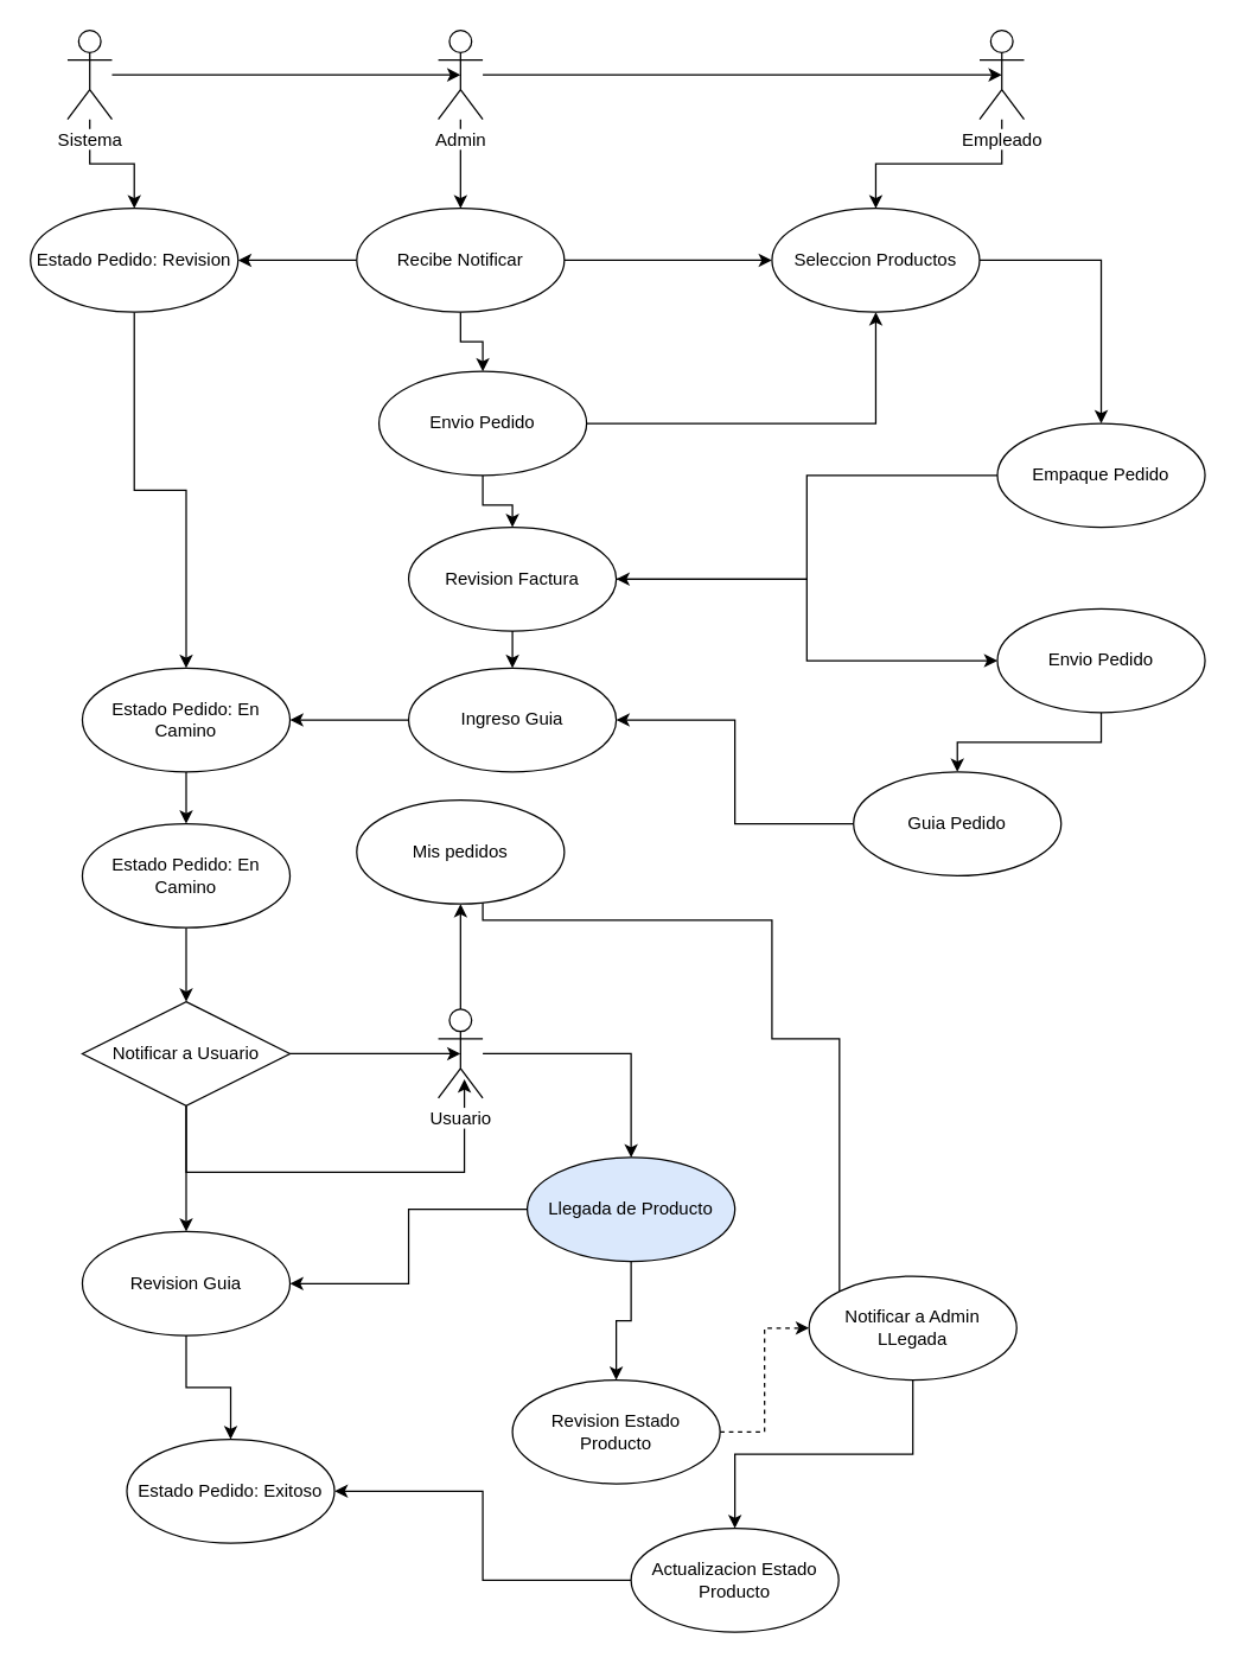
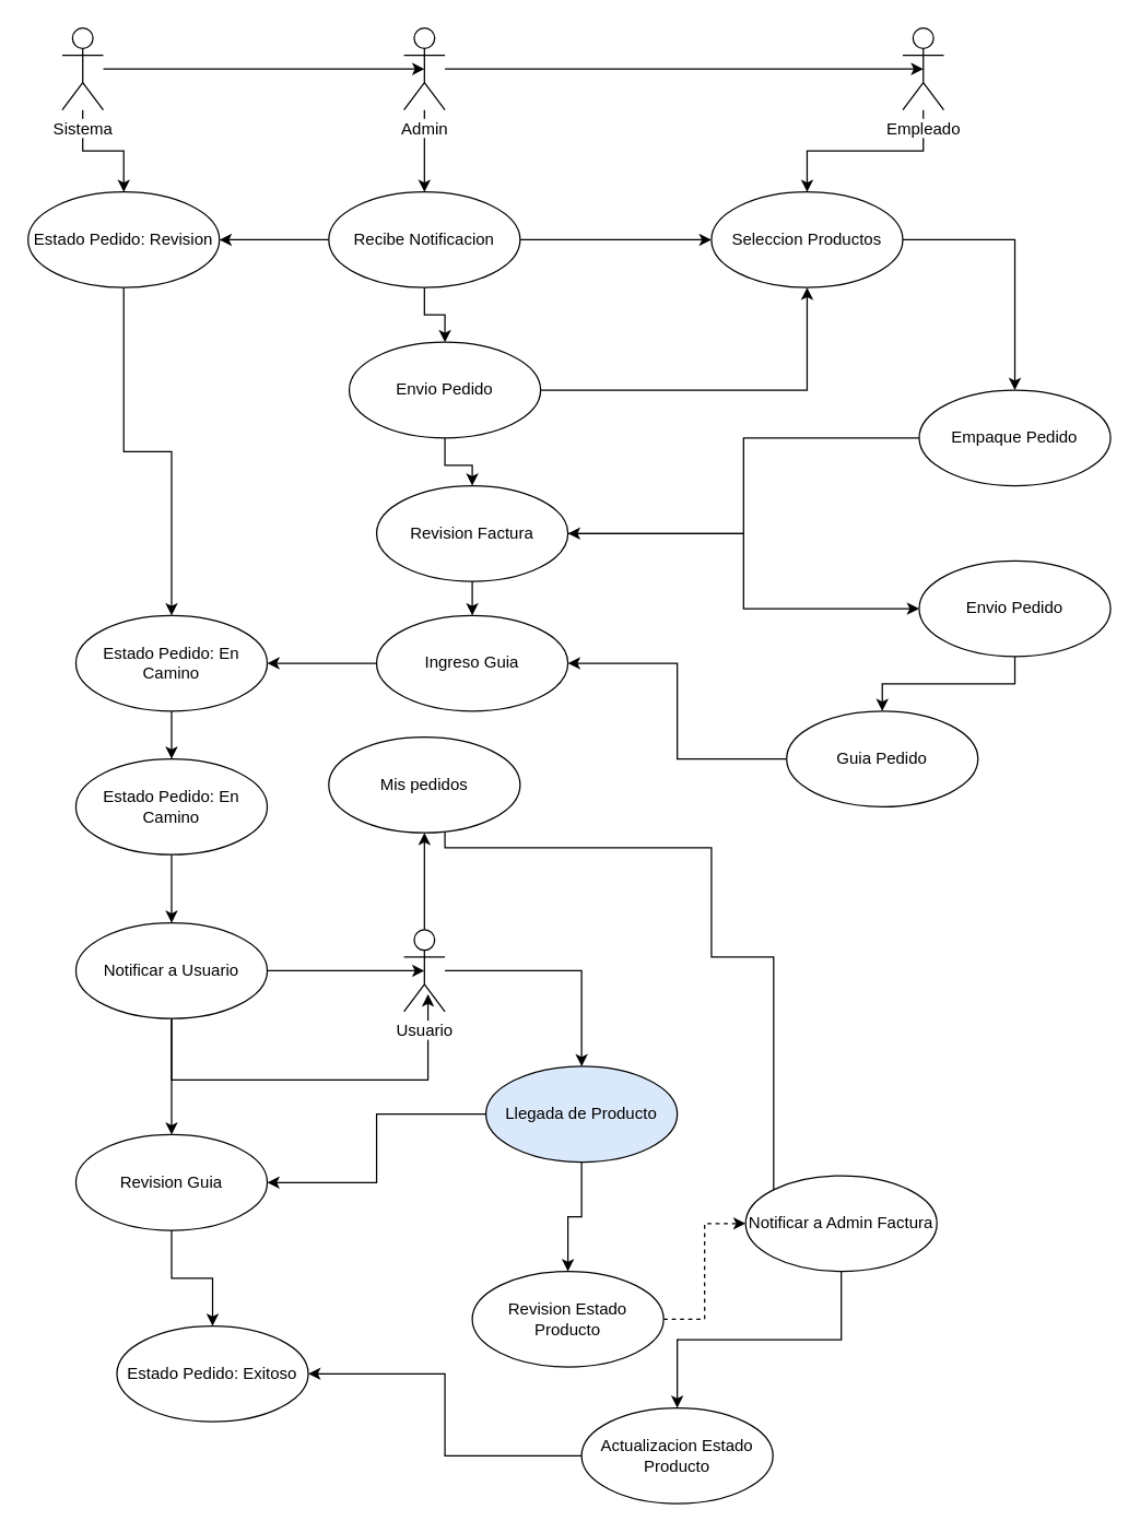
  <mxCell id="0" />
  <mxCell id="1" parent="0" />
  <mxCell id="2" value="" style="edgeStyle=orthogonalEdgeStyle;rounded=0;orthogonalLoop=1;jettySize=auto;html=1;entryX=0.5;entryY=0.5;entryDx=0;entryDy=0;entryPerimeter=0;" parent="1" source="4" target="7" edge="1"><mxGeometry relative="1" as="geometry"><mxPoint x="425" y="50" as="targetPoint" /></mxGeometry></mxCell>
  <mxCell id="3" value="" style="edgeStyle=orthogonalEdgeStyle;rounded=0;orthogonalLoop=1;jettySize=auto;html=1;" parent="1" source="4" target="13" edge="1"><mxGeometry relative="1" as="geometry" /></mxCell>
  <mxCell id="4" value="Sistema" style="shape=umlActor;verticalLabelPosition=bottom;labelBackgroundColor=#ffffff;verticalAlign=top;html=1;outlineConnect=0;" parent="1" vertex="1"><mxGeometry x="45" y="20" width="30" height="60" as="geometry" /></mxCell>
  <mxCell id="5" value="" style="edgeStyle=orthogonalEdgeStyle;rounded=0;orthogonalLoop=1;jettySize=auto;html=1;" parent="1" source="7" target="11" edge="1"><mxGeometry relative="1" as="geometry" /></mxCell>
  <mxCell id="6" value="" style="edgeStyle=orthogonalEdgeStyle;rounded=0;orthogonalLoop=1;jettySize=auto;html=1;entryX=0.5;entryY=0.5;entryDx=0;entryDy=0;entryPerimeter=0;" parent="1" source="7" target="40" edge="1"><mxGeometry relative="1" as="geometry"><mxPoint x="405" y="50" as="targetPoint" /></mxGeometry></mxCell>
  <mxCell id="7" value="Admin" style="shape=umlActor;verticalLabelPosition=bottom;labelBackgroundColor=#ffffff;verticalAlign=top;html=1;outlineConnect=0;" parent="1" vertex="1"><mxGeometry x="295" y="20" width="30" height="60" as="geometry" /></mxCell>
  <mxCell id="8" value="" style="edgeStyle=orthogonalEdgeStyle;rounded=0;orthogonalLoop=1;jettySize=auto;html=1;" parent="1" source="11" target="18" edge="1"><mxGeometry relative="1" as="geometry" /></mxCell>
  <mxCell id="9" value="" style="edgeStyle=orthogonalEdgeStyle;rounded=0;orthogonalLoop=1;jettySize=auto;html=1;" parent="1" source="11" target="16" edge="1"><mxGeometry relative="1" as="geometry" /></mxCell>
  <mxCell id="10" value="" style="edgeStyle=orthogonalEdgeStyle;rounded=0;orthogonalLoop=1;jettySize=auto;html=1;" parent="1" source="11" target="13" edge="1"><mxGeometry relative="1" as="geometry" /></mxCell>
- <mxCell id="11" value="Recibe Notificar" style="ellipse;whiteSpace=wrap;html=1;" parent="1" vertex="1"><mxGeometry x="240" y="140" width="140" height="70" as="geometry" /></mxCell>
+ <mxCell id="11" value="Recibe Notificacion" style="ellipse;whiteSpace=wrap;html=1;" parent="1" vertex="1"><mxGeometry x="240" y="140" width="140" height="70" as="geometry" /></mxCell>
  <mxCell id="12" value="" style="edgeStyle=orthogonalEdgeStyle;rounded=0;orthogonalLoop=1;jettySize=auto;html=1;" parent="1" source="13" target="32" edge="1"><mxGeometry relative="1" as="geometry"><mxPoint x="90" y="290" as="targetPoint" /></mxGeometry></mxCell>
  <mxCell id="13" value="Estado Pedido: Revision" style="ellipse;whiteSpace=wrap;html=1;" parent="1" vertex="1"><mxGeometry x="20" y="140" width="140" height="70" as="geometry" /></mxCell>
  <mxCell id="14" value="" style="edgeStyle=orthogonalEdgeStyle;rounded=0;orthogonalLoop=1;jettySize=auto;html=1;" parent="1" source="16" target="18" edge="1"><mxGeometry relative="1" as="geometry"><mxPoint x="475" y="285" as="targetPoint" /></mxGeometry></mxCell>
  <mxCell id="15" value="" style="edgeStyle=orthogonalEdgeStyle;rounded=0;orthogonalLoop=1;jettySize=auto;html=1;" parent="1" source="16" target="23" edge="1"><mxGeometry relative="1" as="geometry" /></mxCell>
  <mxCell id="16" value="Envio Pedido" style="ellipse;whiteSpace=wrap;html=1;" parent="1" vertex="1"><mxGeometry x="255" y="250" width="140" height="70" as="geometry" /></mxCell>
  <mxCell id="17" value="" style="edgeStyle=orthogonalEdgeStyle;rounded=0;orthogonalLoop=1;jettySize=auto;html=1;" parent="1" source="18" target="20" edge="1"><mxGeometry relative="1" as="geometry" /></mxCell>
  <mxCell id="18" value="Seleccion Productos" style="ellipse;whiteSpace=wrap;html=1;" parent="1" vertex="1"><mxGeometry x="520" y="140" width="140" height="70" as="geometry" /></mxCell>
  <mxCell id="19" value="" style="edgeStyle=orthogonalEdgeStyle;rounded=0;orthogonalLoop=1;jettySize=auto;html=1;" parent="1" source="20" target="23" edge="1"><mxGeometry relative="1" as="geometry" /></mxCell>
  <mxCell id="20" value="Empaque Pedido" style="ellipse;whiteSpace=wrap;html=1;" parent="1" vertex="1"><mxGeometry x="672" y="285" width="140" height="70" as="geometry" /></mxCell>
  <mxCell id="21" value="" style="edgeStyle=orthogonalEdgeStyle;rounded=0;orthogonalLoop=1;jettySize=auto;html=1;" parent="1" source="23" target="25" edge="1"><mxGeometry relative="1" as="geometry" /></mxCell>
  <mxCell id="22" value="" style="edgeStyle=orthogonalEdgeStyle;rounded=0;orthogonalLoop=1;jettySize=auto;html=1;" parent="1" source="23" target="30" edge="1"><mxGeometry relative="1" as="geometry" /></mxCell>
  <mxCell id="23" value="Revision Factura" style="ellipse;whiteSpace=wrap;html=1;" parent="1" vertex="1"><mxGeometry x="275" y="355" width="140" height="70" as="geometry" /></mxCell>
  <mxCell id="24" value="" style="edgeStyle=orthogonalEdgeStyle;rounded=0;orthogonalLoop=1;jettySize=auto;html=1;" parent="1" source="25" target="27" edge="1"><mxGeometry relative="1" as="geometry" /></mxCell>
  <mxCell id="25" value="Envio Pedido" style="ellipse;whiteSpace=wrap;html=1;" parent="1" vertex="1"><mxGeometry x="672" y="410" width="140" height="70" as="geometry" /></mxCell>
  <mxCell id="26" value="" style="edgeStyle=orthogonalEdgeStyle;rounded=0;orthogonalLoop=1;jettySize=auto;html=1;" parent="1" source="27" target="30" edge="1"><mxGeometry relative="1" as="geometry" /></mxCell>
  <mxCell id="27" value="Guia Pedido" style="ellipse;whiteSpace=wrap;html=1;" parent="1" vertex="1"><mxGeometry x="575" y="520" width="140" height="70" as="geometry" /></mxCell>
  <mxCell id="28" value="" style="edgeStyle=orthogonalEdgeStyle;rounded=0;orthogonalLoop=1;jettySize=auto;html=1;" parent="1" source="30" target="32" edge="1"><mxGeometry relative="1" as="geometry" /></mxCell>
  <mxCell id="29" value="" style="edgeStyle=orthogonalEdgeStyle;rounded=0;orthogonalLoop=1;jettySize=auto;html=1;entryX=0;entryY=1;entryDx=0;entryDy=0;" parent="1" source="56" target="50" edge="1"><mxGeometry relative="1" as="geometry"><mxPoint x="345" y="620" as="targetPoint" /><Array as="points"><mxPoint x="325" y="620" /><mxPoint x="520" y="620" /><mxPoint x="520" y="700" /></Array></mxGeometry></mxCell>
  <mxCell id="30" value="Ingreso Guia" style="ellipse;whiteSpace=wrap;html=1;" parent="1" vertex="1"><mxGeometry x="275" y="450" width="140" height="70" as="geometry" /></mxCell>
  <mxCell id="31" value="" style="edgeStyle=orthogonalEdgeStyle;rounded=0;orthogonalLoop=1;jettySize=auto;html=1;" parent="1" source="32" target="34" edge="1"><mxGeometry relative="1" as="geometry" /></mxCell>
  <mxCell id="32" value="Estado Pedido: En Camino" style="ellipse;whiteSpace=wrap;html=1;" parent="1" vertex="1"><mxGeometry x="55" y="450" width="140" height="70" as="geometry" /></mxCell>
  <mxCell id="33" value="" style="edgeStyle=orthogonalEdgeStyle;rounded=0;orthogonalLoop=1;jettySize=auto;html=1;" parent="1" source="34" target="38" edge="1"><mxGeometry relative="1" as="geometry" /></mxCell>
  <mxCell id="34" value="Estado Pedido: En Camino" style="ellipse;whiteSpace=wrap;html=1;" parent="1" vertex="1"><mxGeometry x="55" y="555" width="140" height="70" as="geometry" /></mxCell>
  <mxCell id="35" value="" style="edgeStyle=orthogonalEdgeStyle;rounded=0;orthogonalLoop=1;jettySize=auto;html=1;entryX=0.587;entryY=0.787;entryDx=0;entryDy=0;entryPerimeter=0;" parent="1" source="38" target="43" edge="1"><mxGeometry relative="1" as="geometry"><mxPoint x="175" y="790" as="targetPoint" /><Array as="points"><mxPoint x="125" y="790" /><mxPoint x="313" y="790" /></Array></mxGeometry></mxCell>
  <mxCell id="36" value="" style="edgeStyle=orthogonalEdgeStyle;rounded=0;orthogonalLoop=1;jettySize=auto;html=1;" parent="1" source="38" target="55" edge="1"><mxGeometry relative="1" as="geometry"><mxPoint x="-25" y="685" as="targetPoint" /><Array as="points" /></mxGeometry></mxCell>
  <mxCell id="37" value="" style="edgeStyle=orthogonalEdgeStyle;rounded=0;orthogonalLoop=1;jettySize=auto;html=1;entryX=0.5;entryY=0.5;entryDx=0;entryDy=0;entryPerimeter=0;" parent="1" source="38" target="43" edge="1"><mxGeometry relative="1" as="geometry"><mxPoint x="275" y="715" as="targetPoint" /></mxGeometry></mxCell>
- <mxCell id="38" value="Notificar a Usuario" style="rhombus;whiteSpace=wrap;html=1;" parent="1" vertex="1"><mxGeometry x="55" y="675" width="140" height="70" as="geometry" /></mxCell>
+ <mxCell id="38" value="Notificar a Usuario" style="ellipse;whiteSpace=wrap;html=1;" parent="1" vertex="1"><mxGeometry x="55" y="675" width="140" height="70" as="geometry" /></mxCell>
  <mxCell id="39" value="" style="edgeStyle=orthogonalEdgeStyle;rounded=0;orthogonalLoop=1;jettySize=auto;html=1;" parent="1" source="40" target="18" edge="1"><mxGeometry relative="1" as="geometry" /></mxCell>
  <mxCell id="40" value="Empleado" style="shape=umlActor;verticalLabelPosition=bottom;labelBackgroundColor=#ffffff;verticalAlign=top;html=1;" parent="1" vertex="1"><mxGeometry x="660" y="20" width="30" height="60" as="geometry" /></mxCell>
  <mxCell id="41" value="" style="edgeStyle=orthogonalEdgeStyle;rounded=0;orthogonalLoop=1;jettySize=auto;html=1;" parent="1" source="43" target="46" edge="1"><mxGeometry relative="1" as="geometry" /></mxCell>
  <mxCell id="42" value="" style="edgeStyle=orthogonalEdgeStyle;rounded=0;orthogonalLoop=1;jettySize=auto;html=1;" parent="1" source="43" target="56" edge="1"><mxGeometry relative="1" as="geometry"><mxPoint x="310" y="570" as="targetPoint" /></mxGeometry></mxCell>
  <mxCell id="43" value="Usuario" style="shape=umlActor;verticalLabelPosition=bottom;labelBackgroundColor=#ffffff;verticalAlign=top;html=1;" parent="1" vertex="1"><mxGeometry x="295" y="680" width="30" height="60" as="geometry" /></mxCell>
  <mxCell id="44" value="" style="edgeStyle=orthogonalEdgeStyle;rounded=0;orthogonalLoop=1;jettySize=auto;html=1;" parent="1" source="46" target="55" edge="1"><mxGeometry relative="1" as="geometry" /></mxCell>
  <mxCell id="45" value="" style="edgeStyle=orthogonalEdgeStyle;rounded=0;orthogonalLoop=1;jettySize=auto;html=1;" parent="1" source="46" target="48" edge="1"><mxGeometry relative="1" as="geometry" /></mxCell>
  <mxCell id="46" value="Llegada de Producto" style="ellipse;whiteSpace=wrap;html=1;fillColor=#dae8fc;" parent="1" vertex="1"><mxGeometry x="355" y="780" width="140" height="70" as="geometry" /></mxCell>
  <mxCell id="47" value="" style="edgeStyle=orthogonalEdgeStyle;rounded=0;orthogonalLoop=1;jettySize=auto;html=1;dashed=1;" parent="1" source="48" target="50" edge="1"><mxGeometry relative="1" as="geometry" /></mxCell>
  <mxCell id="48" value="Revision Estado Producto" style="ellipse;whiteSpace=wrap;html=1;" parent="1" vertex="1"><mxGeometry x="345" y="930" width="140" height="70" as="geometry" /></mxCell>
  <mxCell id="49" value="" style="edgeStyle=orthogonalEdgeStyle;rounded=0;orthogonalLoop=1;jettySize=auto;html=1;" parent="1" source="50" target="52" edge="1"><mxGeometry relative="1" as="geometry" /></mxCell>
- <mxCell id="50" value="Notificar a Admin LLegada" style="ellipse;whiteSpace=wrap;html=1;" parent="1" vertex="1"><mxGeometry x="545" y="860" width="140" height="70" as="geometry" /></mxCell>
+ <mxCell id="50" value="Notificar a Admin Factura" style="ellipse;whiteSpace=wrap;html=1;" parent="1" vertex="1"><mxGeometry x="545" y="860" width="140" height="70" as="geometry" /></mxCell>
  <mxCell id="51" value="" style="edgeStyle=orthogonalEdgeStyle;rounded=0;orthogonalLoop=1;jettySize=auto;html=1;" parent="1" source="52" target="53" edge="1"><mxGeometry relative="1" as="geometry" /></mxCell>
  <mxCell id="52" value="Actualizacion Estado Producto" style="ellipse;whiteSpace=wrap;html=1;" parent="1" vertex="1"><mxGeometry x="425" y="1030" width="140" height="70" as="geometry" /></mxCell>
  <mxCell id="53" value="Estado Pedido: Exitoso" style="ellipse;whiteSpace=wrap;html=1;" parent="1" vertex="1"><mxGeometry x="85" y="970" width="140" height="70" as="geometry" /></mxCell>
  <mxCell id="54" value="" style="edgeStyle=orthogonalEdgeStyle;rounded=0;orthogonalLoop=1;jettySize=auto;html=1;" parent="1" source="55" target="53" edge="1"><mxGeometry relative="1" as="geometry"><mxPoint x="125" y="980" as="targetPoint" /></mxGeometry></mxCell>
  <mxCell id="55" value="Revision Guia" style="ellipse;whiteSpace=wrap;html=1;" parent="1" vertex="1"><mxGeometry x="55" y="830" width="140" height="70" as="geometry" /></mxCell>
  <mxCell id="56" value="Mis pedidos" style="ellipse;whiteSpace=wrap;html=1;" parent="1" vertex="1"><mxGeometry x="240" y="539" width="140" height="70" as="geometry" /></mxCell>
